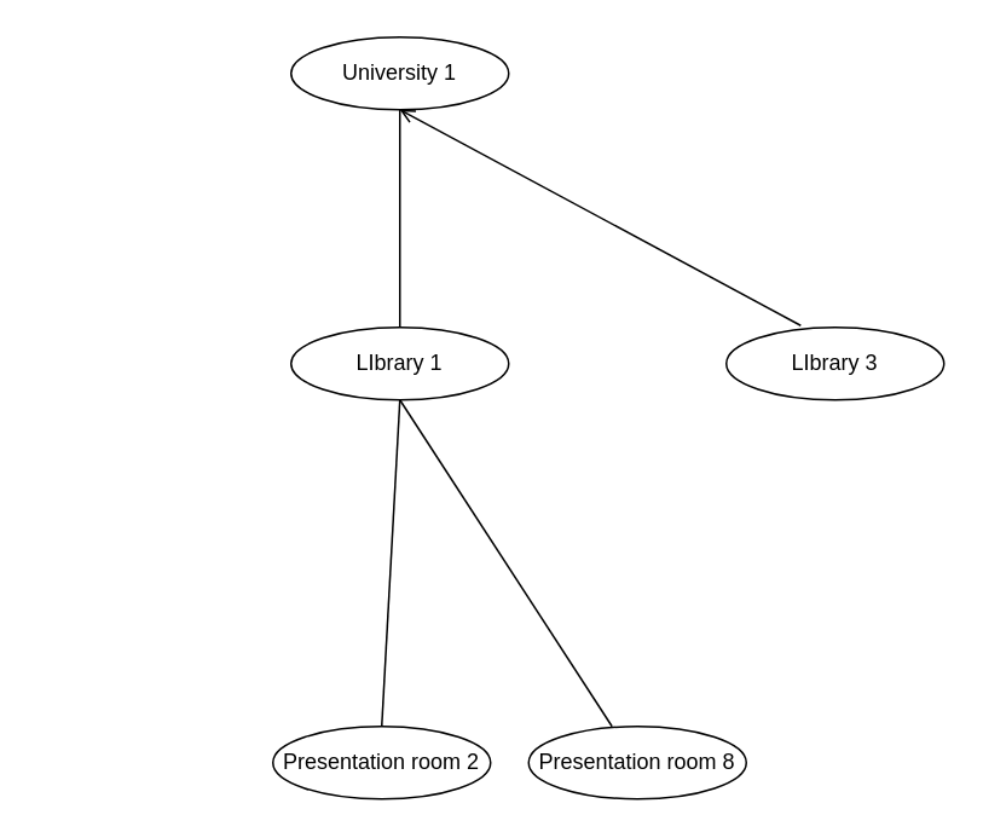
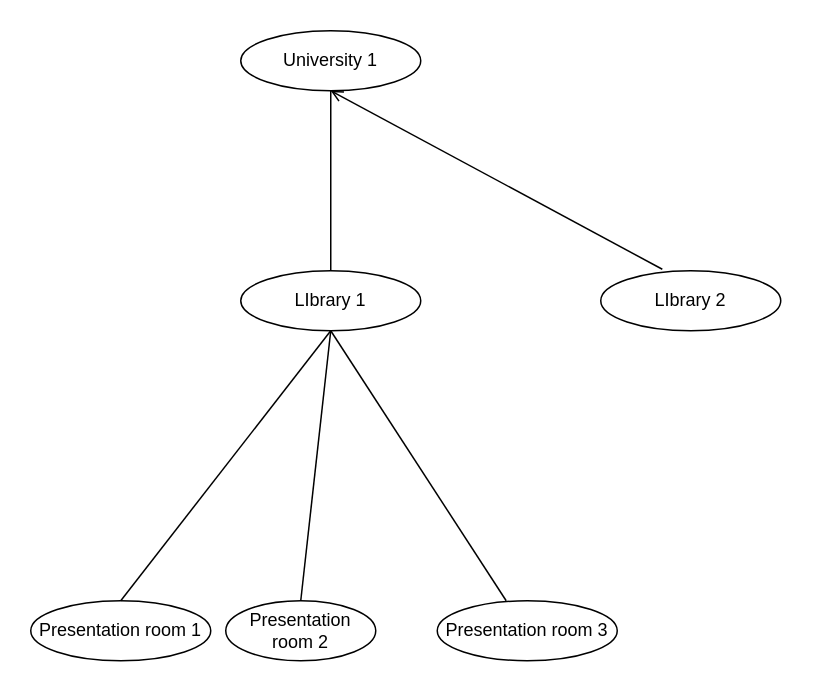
  <mxCell id="0" />
  <mxCell id="1" parent="0" />
- <mxCell id="3" value="Presentation room 2" style="ellipse;whiteSpace=wrap;html=1;" vertex="1" parent="1"><mxGeometry x="150" y="400" width="120" height="40" as="geometry" /></mxCell>
- <mxCell id="4" value="Presentation room 8" style="ellipse;whiteSpace=wrap;html=1;" vertex="1" parent="1"><mxGeometry x="291" y="400" width="120" height="40" as="geometry" /></mxCell>
+ <mxCell id="2" value="Presentation room 1" style="ellipse;whiteSpace=wrap;html=1;" vertex="1" parent="1"><mxGeometry x="20" y="400" width="120" height="40" as="geometry" /></mxCell>
+ <mxCell id="3" value="Presentation room 2" style="ellipse;whiteSpace=wrap;html=1;" vertex="1" parent="1"><mxGeometry x="150" y="400" width="100" height="40" as="geometry" /></mxCell>
+ <mxCell id="4" value="Presentation room 3" style="ellipse;whiteSpace=wrap;html=1;" vertex="1" parent="1"><mxGeometry x="291" y="400" width="120" height="40" as="geometry" /></mxCell>
  <mxCell id="5" value="LIbrary 1" style="ellipse;whiteSpace=wrap;html=1;" vertex="1" parent="1"><mxGeometry x="160" y="180" width="120" height="40" as="geometry" /></mxCell>
  <mxCell id="6" value="University 1" style="ellipse;whiteSpace=wrap;html=1;" vertex="1" parent="1"><mxGeometry x="160" y="20" width="120" height="40" as="geometry" /></mxCell>
  <mxCell id="7" value="" style="endArrow=none;html=1;rounded=0;entryX=0.5;entryY=1;entryDx=0;entryDy=0;" edge="1" parent="1" target="6"><mxGeometry width="50" height="50" relative="1" as="geometry"><mxPoint x="220" y="180" as="sourcePoint" /><mxPoint x="310" y="180" as="targetPoint" /></mxGeometry></mxCell>
+ <mxCell id="8" value="" style="endArrow=none;html=1;rounded=0;exitX=0.5;exitY=1;exitDx=0;exitDy=0;entryX=0.5;entryY=0;entryDx=0;entryDy=0;" edge="1" parent="1" source="5" target="2"><mxGeometry width="50" height="50" relative="1" as="geometry"><mxPoint x="360" y="260" as="sourcePoint" /><mxPoint x="410" y="210" as="targetPoint" /></mxGeometry></mxCell>
  <mxCell id="9" value="" style="endArrow=none;html=1;rounded=0;entryX=0.5;entryY=0;entryDx=0;entryDy=0;" edge="1" parent="1" target="3"><mxGeometry width="50" height="50" relative="1" as="geometry"><mxPoint x="220" y="220" as="sourcePoint" /><mxPoint x="430" y="270" as="targetPoint" /></mxGeometry></mxCell>
  <mxCell id="10" value="" style="endArrow=none;html=1;rounded=0;entryX=0.383;entryY=0;entryDx=0;entryDy=0;entryPerimeter=0;" edge="1" parent="1" target="4"><mxGeometry width="50" height="50" relative="1" as="geometry"><mxPoint x="220" y="220" as="sourcePoint" /><mxPoint x="340" y="280" as="targetPoint" /></mxGeometry></mxCell>
- <mxCell id="11" value="LIbrary 3" style="ellipse;whiteSpace=wrap;html=1;" vertex="1" parent="1"><mxGeometry x="400" y="180" width="120" height="40" as="geometry" /></mxCell>
+ <mxCell id="11" value="LIbrary 2" style="ellipse;whiteSpace=wrap;html=1;" vertex="1" parent="1"><mxGeometry x="400" y="180" width="120" height="40" as="geometry" /></mxCell>
  <mxCell id="12" value="" style="endArrow=open;html=1;rounded=0;exitX=0.342;exitY=-0.025;exitDx=0;exitDy=0;exitPerimeter=0;entryX=0.5;entryY=1;entryDx=0;entryDy=0;" edge="1" parent="1" source="11" target="6"><mxGeometry width="50" height="50" relative="1" as="geometry"><mxPoint x="90" y="180" as="sourcePoint" /><mxPoint x="170" y="50" as="targetPoint" /></mxGeometry></mxCell>
